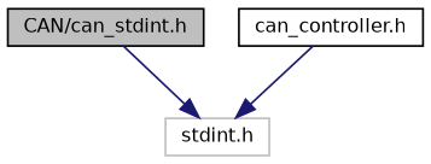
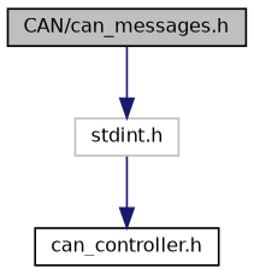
  digraph {
    node [color=black fillcolor=white fontname=Helvetica fontsize=10 shape=record style=filled]
    edge [color=midnightblue fontname=Helvetica fontsize=10 labelfontname=Helvetica labelfontsize=10 style=solid]
-   n1 [fillcolor=grey75 fontcolor=black height=0.2 label="CAN/can_stdint.h" width=0.4]
+   n1 [fillcolor=grey75 fontcolor=black height=0.2 label="CAN/can_messages.h" width=0.4]
    n2 [color=grey75 height=0.2 label="stdint.h" width=0.4]
    n3 [height=0.2 label="can_controller.h" width=0.4]
    n1 -> n2
-   n3 -> n2
+   n2 -> n3
  }
